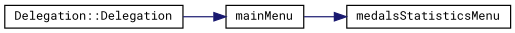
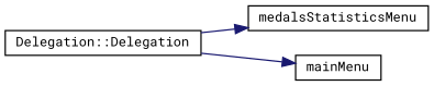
  digraph {
    fontname="Roboto Mono"
    rankdir=RL
    node [color=black fillcolor=white fontname="Roboto Mono" fontsize=10 shape=record style=filled]
    edge [color=midnightblue dir=back fontname="Roboto Mono" fontsize=10 labelfontname=Helvetica labelfontsize=10 style=solid]
    n1 [height=0.2 label=medalsStatisticsMenu width=0.4]
    n2 [height=0.2 label=mainMenu width=0.4]
    n3 [height=0.2 label="Delegation::Delegation" width=0.4]
-   n1 -> n2
+   n1 -> n3
    n2 -> n3
  }
